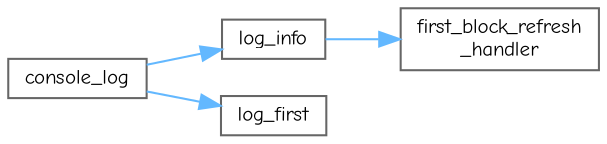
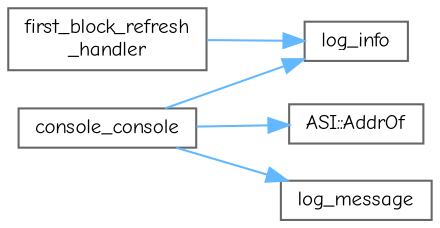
  digraph {
    fontname="Comic Neue"
    rankdir=LR
    node [color=grey40 fillcolor=white fontname="Comic Neue" fontsize=10 shape=box style=filled]
    edge [color=steelblue1 fontname="Comic Neue" fontsize=10 labelfontname=Helvetica labelfontsize=10 style=solid]
    n1 [height=0.2 label="first_block_refresh\l_handler" width=0.4]
    n2 [height=0.2 label=log_info width=0.4]
-   n3 [height=0.2 label=console_log width=0.4]
-   n5 [height=0.2 label=log_first width=0.4]
-   n2 -> n1
+   n3 [height=0.2 label=console_console width=0.4]
+   n4 [height=0.2 label="ASI::AddrOf" width=0.4]
+   n5 [height=0.2 label=log_message width=0.4]
+   n1 -> n2
    n3 -> n2
+   n3 -> n4
    n3 -> n5
  }
